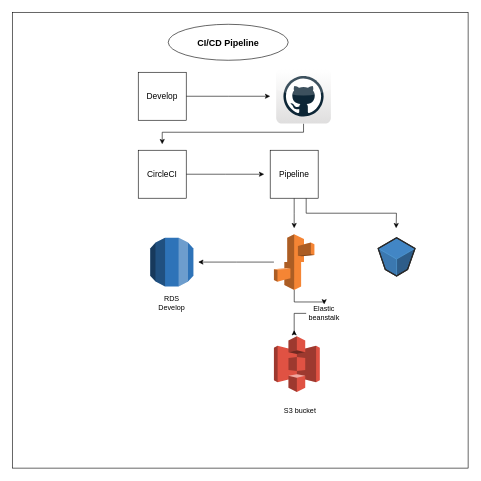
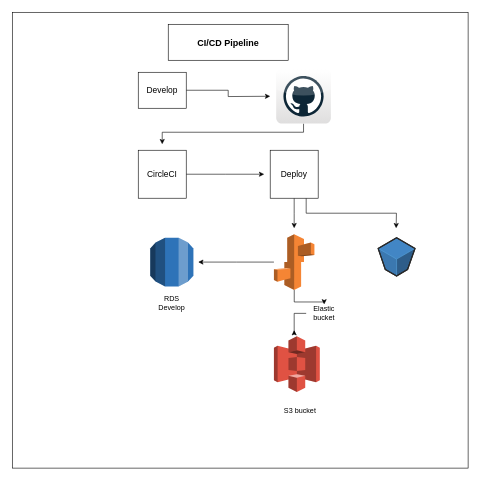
  <mxCell id="0" />
  <mxCell id="1" parent="0" />
  <mxCell id="2" value="" style="whiteSpace=wrap;html=1;aspect=fixed;movable=0;resizable=0;rotatable=0;deletable=0;editable=0;locked=1;connectable=0;" vertex="1" parent="1"><mxGeometry x="20" y="20" width="760" height="760" as="geometry" /></mxCell>
- <mxCell id="3" value="&lt;b&gt;&lt;font style=&quot;font-size: 15px;&quot;&gt; CI/CD Pipeline&lt;/font&gt;&lt;/b&gt;" style="ellipse;whiteSpace=wrap;html=1;" vertex="1" parent="1"><mxGeometry x="280" y="40" width="200" height="60" as="geometry" /></mxCell>
+ <mxCell id="3" value="&lt;b&gt;&lt;font style=&quot;font-size: 15px;&quot;&gt; CI/CD Pipeline&lt;/font&gt;&lt;/b&gt;" style="rounded=0;whiteSpace=wrap;html=1;" vertex="1" parent="1"><mxGeometry x="280" y="40" width="200" height="60" as="geometry" /></mxCell>
  <mxCell id="4" style="edgeStyle=orthogonalEdgeStyle;rounded=0;orthogonalLoop=1;jettySize=auto;html=1;exitX=1;exitY=0.5;exitDx=0;exitDy=0;" edge="1" parent="1" source="5"><mxGeometry relative="1" as="geometry"><mxPoint x="450" y="160" as="targetPoint" /></mxGeometry></mxCell>
- <mxCell id="5" value="&lt;font style=&quot;font-size: 14px;&quot;&gt;Develop  &lt;/font&gt;" style="whiteSpace=wrap;html=1;aspect=fixed;" vertex="1" parent="1"><mxGeometry x="230" y="120" width="80" height="80" as="geometry" /></mxCell>
+ <mxCell id="5" value="&lt;font style=&quot;font-size: 14px;&quot;&gt;Develop  &lt;/font&gt;" style="whiteSpace=wrap;html=1;aspect=fixed;" vertex="1" parent="1"><mxGeometry x="230" y="120" width="80" height="60" as="geometry" /></mxCell>
  <mxCell id="6" style="edgeStyle=orthogonalEdgeStyle;rounded=0;orthogonalLoop=1;jettySize=auto;html=1;exitX=1;exitY=0.5;exitDx=0;exitDy=0;" edge="1" parent="1" source="7"><mxGeometry relative="1" as="geometry"><mxPoint x="440" y="290" as="targetPoint" /></mxGeometry></mxCell>
  <mxCell id="7" value="&lt;font style=&quot;font-size: 14px;&quot;&gt;CircleCI &lt;/font&gt;" style="whiteSpace=wrap;html=1;aspect=fixed;" vertex="1" parent="1"><mxGeometry x="230" y="250" width="80" height="80" as="geometry" /></mxCell>
  <mxCell id="8" style="edgeStyle=orthogonalEdgeStyle;rounded=0;orthogonalLoop=1;jettySize=auto;html=1;" edge="1" parent="1" source="9"><mxGeometry relative="1" as="geometry"><mxPoint x="270" y="240" as="targetPoint" /><Array as="points"><mxPoint x="506" y="220" /><mxPoint x="270" y="220" /></Array></mxGeometry></mxCell>
  <mxCell id="9" value="" style="dashed=0;outlineConnect=0;html=1;align=center;labelPosition=center;verticalLabelPosition=bottom;verticalAlign=top;shape=mxgraph.webicons.github;gradientColor=#DFDEDE" vertex="1" parent="1"><mxGeometry x="460" y="114.4" width="91.2" height="91.2" as="geometry" /></mxCell>
  <mxCell id="10" style="edgeStyle=orthogonalEdgeStyle;rounded=0;orthogonalLoop=1;jettySize=auto;html=1;exitX=0.5;exitY=1;exitDx=0;exitDy=0;" edge="1" parent="1" source="12"><mxGeometry relative="1" as="geometry"><mxPoint x="490" y="380" as="targetPoint" /></mxGeometry></mxCell>
  <mxCell id="11" style="edgeStyle=orthogonalEdgeStyle;rounded=0;orthogonalLoop=1;jettySize=auto;html=1;exitX=0.75;exitY=1;exitDx=0;exitDy=0;" edge="1" parent="1" source="12"><mxGeometry relative="1" as="geometry"><mxPoint x="660" y="380" as="targetPoint" /></mxGeometry></mxCell>
- <mxCell id="12" value="&lt;font style=&quot;font-size: 14px;&quot;&gt;Pipeline&lt;/font&gt;" style="whiteSpace=wrap;html=1;aspect=fixed;" vertex="1" parent="1"><mxGeometry x="450" y="250" width="80" height="80" as="geometry" /></mxCell>
+ <mxCell id="12" value="&lt;font style=&quot;font-size: 14px;&quot;&gt;Deploy&lt;/font&gt;" style="whiteSpace=wrap;html=1;aspect=fixed;" vertex="1" parent="1"><mxGeometry x="450" y="250" width="80" height="80" as="geometry" /></mxCell>
  <mxCell id="13" style="edgeStyle=orthogonalEdgeStyle;rounded=0;orthogonalLoop=1;jettySize=auto;html=1;" edge="1" parent="1" source="15"><mxGeometry relative="1" as="geometry"><mxPoint x="330" y="436.5" as="targetPoint" /></mxGeometry></mxCell>
  <mxCell id="14" style="edgeStyle=orthogonalEdgeStyle;rounded=0;orthogonalLoop=1;jettySize=auto;html=1;" edge="1" parent="1" source="22"><mxGeometry relative="1" as="geometry"><mxPoint x="490" y="550" as="targetPoint" /></mxGeometry></mxCell>
  <mxCell id="15" value="" style="outlineConnect=0;dashed=0;verticalLabelPosition=bottom;verticalAlign=top;align=center;html=1;shape=mxgraph.aws3.elastic_beanstalk;fillColor=#F58534;gradientColor=none;" vertex="1" parent="1"><mxGeometry x="456.25" y="390" width="67.5" height="93" as="geometry" /></mxCell>
  <mxCell id="16" value="" style="outlineConnect=0;dashed=0;verticalLabelPosition=bottom;verticalAlign=top;align=center;html=1;shape=mxgraph.aws3.rds;fillColor=#2E73B8;gradientColor=none;" vertex="1" parent="1"><mxGeometry x="250" y="396" width="72" height="81" as="geometry" /></mxCell>
  <mxCell id="17" value="" style="outlineConnect=0;dashed=0;verticalLabelPosition=bottom;verticalAlign=top;align=center;html=1;shape=mxgraph.aws3.s3;fillColor=#E05243;gradientColor=none;" vertex="1" parent="1"><mxGeometry x="456.25" y="560" width="76.5" height="93" as="geometry" /></mxCell>
  <mxCell id="18" value="" style="verticalLabelPosition=bottom;html=1;verticalAlign=top;strokeWidth=1;align=center;outlineConnect=0;dashed=0;outlineConnect=0;shape=mxgraph.aws3d.s3Bucket;fillColor=#4286c5;strokeColor=#57A2D8;aspect=fixed;" vertex="1" parent="1"><mxGeometry x="630" y="396" width="61.5" height="63.8" as="geometry" /></mxCell>
  <mxCell id="19" value="RDS Develop" style="text;html=1;strokeColor=none;fillColor=none;align=center;verticalAlign=middle;whiteSpace=wrap;rounded=0;" vertex="1" parent="1"><mxGeometry x="256" y="490" width="60" height="30" as="geometry" /></mxCell>
  <mxCell id="20" value="S3 bucket" style="text;html=1;strokeColor=none;fillColor=none;align=center;verticalAlign=middle;whiteSpace=wrap;rounded=0;" vertex="1" parent="1"><mxGeometry x="470" y="670" width="60" height="30" as="geometry" /></mxCell>
  <mxCell id="21" value="" style="edgeStyle=orthogonalEdgeStyle;rounded=0;orthogonalLoop=1;jettySize=auto;html=1;" edge="1" parent="1" source="15" target="22"><mxGeometry relative="1" as="geometry"><mxPoint x="490" y="550" as="targetPoint" /><mxPoint x="490" y="483" as="sourcePoint" /></mxGeometry></mxCell>
- <mxCell id="22" value="Elastic beanstalk" style="text;html=1;strokeColor=none;fillColor=none;align=center;verticalAlign=middle;whiteSpace=wrap;rounded=0;" vertex="1" parent="1"><mxGeometry x="510" y="507" width="60" height="30" as="geometry" /></mxCell>
+ <mxCell id="22" value="Elastic bucket" style="text;html=1;strokeColor=none;fillColor=none;align=center;verticalAlign=middle;whiteSpace=wrap;rounded=0;" vertex="1" parent="1"><mxGeometry x="510" y="507" width="60" height="30" as="geometry" /></mxCell>
